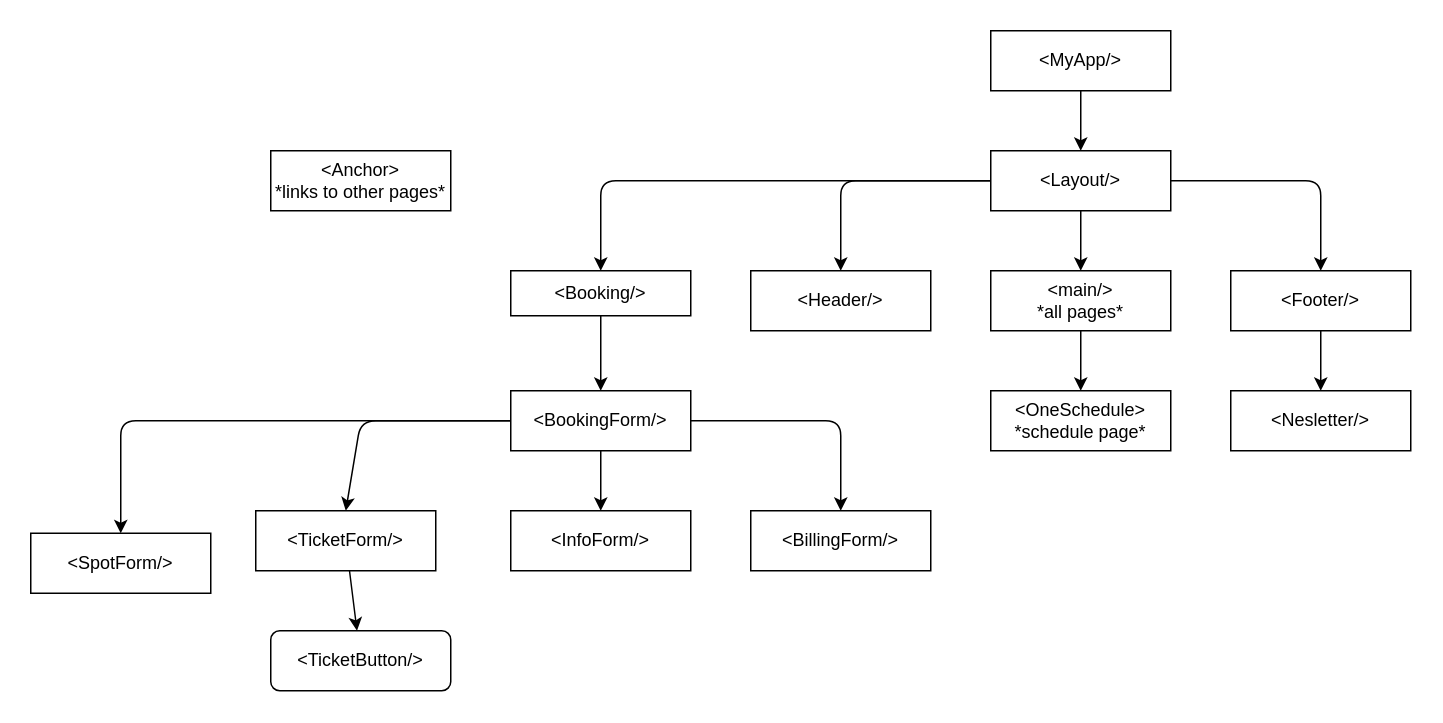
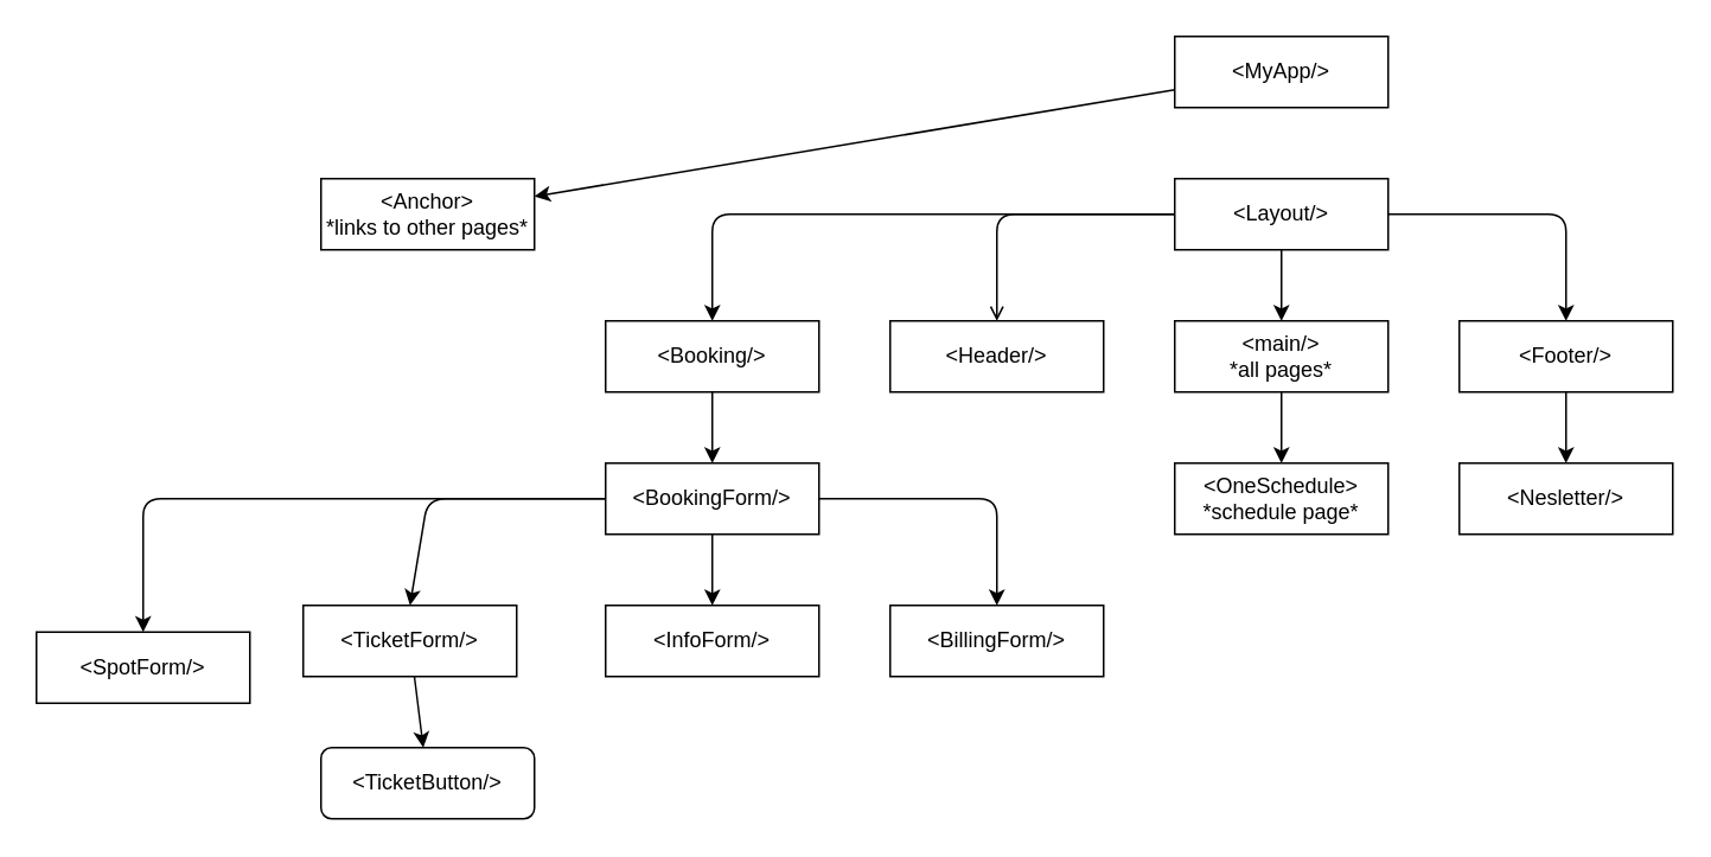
  <mxCell id="0" />
  <mxCell id="1" parent="0" />
- <mxCell id="2" value="" style="edgeStyle=none;html=1;" edge="1" parent="1" source="3" target="8"><mxGeometry relative="1" as="geometry" /></mxCell>
+ <mxCell id="2" value="" style="edgeStyle=none;html=1;" edge="1" parent="1" source="3" target="27"><mxGeometry relative="1" as="geometry" /></mxCell>
  <mxCell id="3" value="&amp;lt;MyApp/&amp;gt;" style="rounded=0;whiteSpace=wrap;html=1;" vertex="1" parent="1"><mxGeometry x="660" y="20" width="120" height="40" as="geometry" /></mxCell>
  <mxCell id="4" value="" style="edgeStyle=none;html=1;" edge="1" parent="1" source="8" target="9"><mxGeometry relative="1" as="geometry" /></mxCell>
  <mxCell id="5" style="edgeStyle=none;html=1;exitX=1;exitY=0.5;exitDx=0;exitDy=0;entryX=0.5;entryY=0;entryDx=0;entryDy=0;" edge="1" parent="1" source="8" target="11"><mxGeometry relative="1" as="geometry"><Array as="points"><mxPoint x="880" y="120" /></Array></mxGeometry></mxCell>
- <mxCell id="6" style="edgeStyle=none;html=1;exitX=0;exitY=0.5;exitDx=0;exitDy=0;entryX=0.5;entryY=0;entryDx=0;entryDy=0;" edge="1" parent="1" source="8" target="12"><mxGeometry relative="1" as="geometry"><Array as="points"><mxPoint x="560" y="120" /></Array></mxGeometry></mxCell>
+ <mxCell id="6" style="edgeStyle=none;html=1;exitX=0;exitY=0.5;exitDx=0;exitDy=0;entryX=0.5;entryY=0;entryDx=0;entryDy=0;endArrow=open;" edge="1" parent="1" source="8" target="12"><mxGeometry relative="1" as="geometry"><Array as="points"><mxPoint x="560" y="120" /></Array></mxGeometry></mxCell>
  <mxCell id="7" style="edgeStyle=none;html=1;exitX=0;exitY=0.5;exitDx=0;exitDy=0;entryX=0.5;entryY=0;entryDx=0;entryDy=0;" edge="1" parent="1" source="8" target="15"><mxGeometry relative="1" as="geometry"><Array as="points"><mxPoint x="400" y="120" /></Array></mxGeometry></mxCell>
  <mxCell id="8" value="&amp;lt;Layout/&amp;gt;" style="rounded=0;whiteSpace=wrap;html=1;" vertex="1" parent="1"><mxGeometry x="660" y="100" width="120" height="40" as="geometry" /></mxCell>
  <mxCell id="9" value="&amp;lt;main/&amp;gt;&lt;br&gt;*all pages*" style="rounded=0;whiteSpace=wrap;html=1;" vertex="1" parent="1"><mxGeometry x="660" y="180" width="120" height="40" as="geometry" /></mxCell>
  <mxCell id="10" value="" style="edgeStyle=none;html=1;" edge="1" parent="1" source="11" target="13"><mxGeometry relative="1" as="geometry" /></mxCell>
  <mxCell id="11" value="&amp;lt;Footer/&amp;gt;" style="rounded=0;whiteSpace=wrap;html=1;" vertex="1" parent="1"><mxGeometry x="820" y="180" width="120" height="40" as="geometry" /></mxCell>
  <mxCell id="12" value="&amp;lt;Header/&amp;gt;" style="rounded=0;whiteSpace=wrap;html=1;" vertex="1" parent="1"><mxGeometry x="500" y="180" width="120" height="40" as="geometry" /></mxCell>
  <mxCell id="13" value="&amp;lt;Nesletter/&amp;gt;" style="rounded=0;whiteSpace=wrap;html=1;" vertex="1" parent="1"><mxGeometry x="820" y="260" width="120" height="40" as="geometry" /></mxCell>
  <mxCell id="14" value="" style="edgeStyle=none;html=1;" edge="1" parent="1" source="15" target="20"><mxGeometry relative="1" as="geometry" /></mxCell>
- <mxCell id="15" value="&amp;lt;Booking/&amp;gt;" style="rounded=0;whiteSpace=wrap;html=1;" vertex="1" parent="1"><mxGeometry x="340" y="180" width="120" height="30" as="geometry" /></mxCell>
+ <mxCell id="15" value="&amp;lt;Booking/&amp;gt;" style="rounded=0;whiteSpace=wrap;html=1;" vertex="1" parent="1"><mxGeometry x="340" y="180" width="120" height="40" as="geometry" /></mxCell>
  <mxCell id="16" value="" style="edgeStyle=none;html=1;" edge="1" parent="1" source="20" target="21"><mxGeometry relative="1" as="geometry" /></mxCell>
  <mxCell id="17" style="edgeStyle=none;html=1;exitX=0;exitY=0.5;exitDx=0;exitDy=0;entryX=0.5;entryY=0;entryDx=0;entryDy=0;" edge="1" parent="1" source="20" target="23"><mxGeometry relative="1" as="geometry"><Array as="points"><mxPoint x="80" y="280" /></Array></mxGeometry></mxCell>
  <mxCell id="18" style="edgeStyle=none;html=1;exitX=0;exitY=0.5;exitDx=0;exitDy=0;entryX=0.5;entryY=0;entryDx=0;entryDy=0;" edge="1" parent="1" source="20" target="25"><mxGeometry relative="1" as="geometry"><Array as="points"><mxPoint x="240" y="280" /></Array></mxGeometry></mxCell>
  <mxCell id="19" style="edgeStyle=none;html=1;exitX=1;exitY=0.5;exitDx=0;exitDy=0;entryX=0.5;entryY=0;entryDx=0;entryDy=0;" edge="1" parent="1" source="20" target="22"><mxGeometry relative="1" as="geometry"><Array as="points"><mxPoint x="560" y="280" /></Array></mxGeometry></mxCell>
  <mxCell id="20" value="&amp;lt;BookingForm/&amp;gt;" style="rounded=0;whiteSpace=wrap;html=1;" vertex="1" parent="1"><mxGeometry x="340" y="260" width="120" height="40" as="geometry" /></mxCell>
  <mxCell id="21" value="&amp;lt;InfoForm/&amp;gt;" style="rounded=0;whiteSpace=wrap;html=1;" vertex="1" parent="1"><mxGeometry x="340" y="340" width="120" height="40" as="geometry" /></mxCell>
  <mxCell id="22" value="&amp;lt;BillingForm/&amp;gt;" style="rounded=0;whiteSpace=wrap;html=1;" vertex="1" parent="1"><mxGeometry x="500" y="340" width="120" height="40" as="geometry" /></mxCell>
  <mxCell id="23" value="&amp;lt;SpotForm/&amp;gt;" style="rounded=0;whiteSpace=wrap;html=1;" vertex="1" parent="1"><mxGeometry x="20" y="355" width="120" height="40" as="geometry" /></mxCell>
  <mxCell id="24" value="" style="edgeStyle=none;html=1;" edge="1" parent="1" source="25" target="26"><mxGeometry relative="1" as="geometry" /></mxCell>
  <mxCell id="25" value="&amp;lt;TicketForm/&amp;gt;" style="rounded=0;whiteSpace=wrap;html=1;" vertex="1" parent="1"><mxGeometry x="170" y="340" width="120" height="40" as="geometry" /></mxCell>
  <mxCell id="26" value="&amp;lt;TicketButton/&amp;gt;" style="whiteSpace=wrap;html=1;rounded=1;" vertex="1" parent="1"><mxGeometry x="180" y="420" width="120" height="40" as="geometry" /></mxCell>
  <mxCell id="27" value="&amp;lt;Anchor&amp;gt;&lt;br&gt;*links to other pages*" style="rounded=0;whiteSpace=wrap;html=1;" vertex="1" parent="1"><mxGeometry x="180" y="100" width="120" height="40" as="geometry" /></mxCell>
  <mxCell id="28" value="&amp;lt;OneSchedule&amp;gt;&lt;br&gt;*schedule page*" style="rounded=0;whiteSpace=wrap;html=1;" vertex="1" parent="1"><mxGeometry x="660" y="260" width="120" height="40" as="geometry" /></mxCell>
  <mxCell id="29" value="" style="edgeStyle=none;html=1;entryX=0.5;entryY=0;entryDx=0;entryDy=0;exitX=0.5;exitY=1;exitDx=0;exitDy=0;" edge="1" parent="1" source="9" target="28"><mxGeometry relative="1" as="geometry"><mxPoint x="720" y="230" as="sourcePoint" /><mxPoint x="730" y="190" as="targetPoint" /><Array as="points"><mxPoint x="720" y="260" /></Array></mxGeometry></mxCell>
